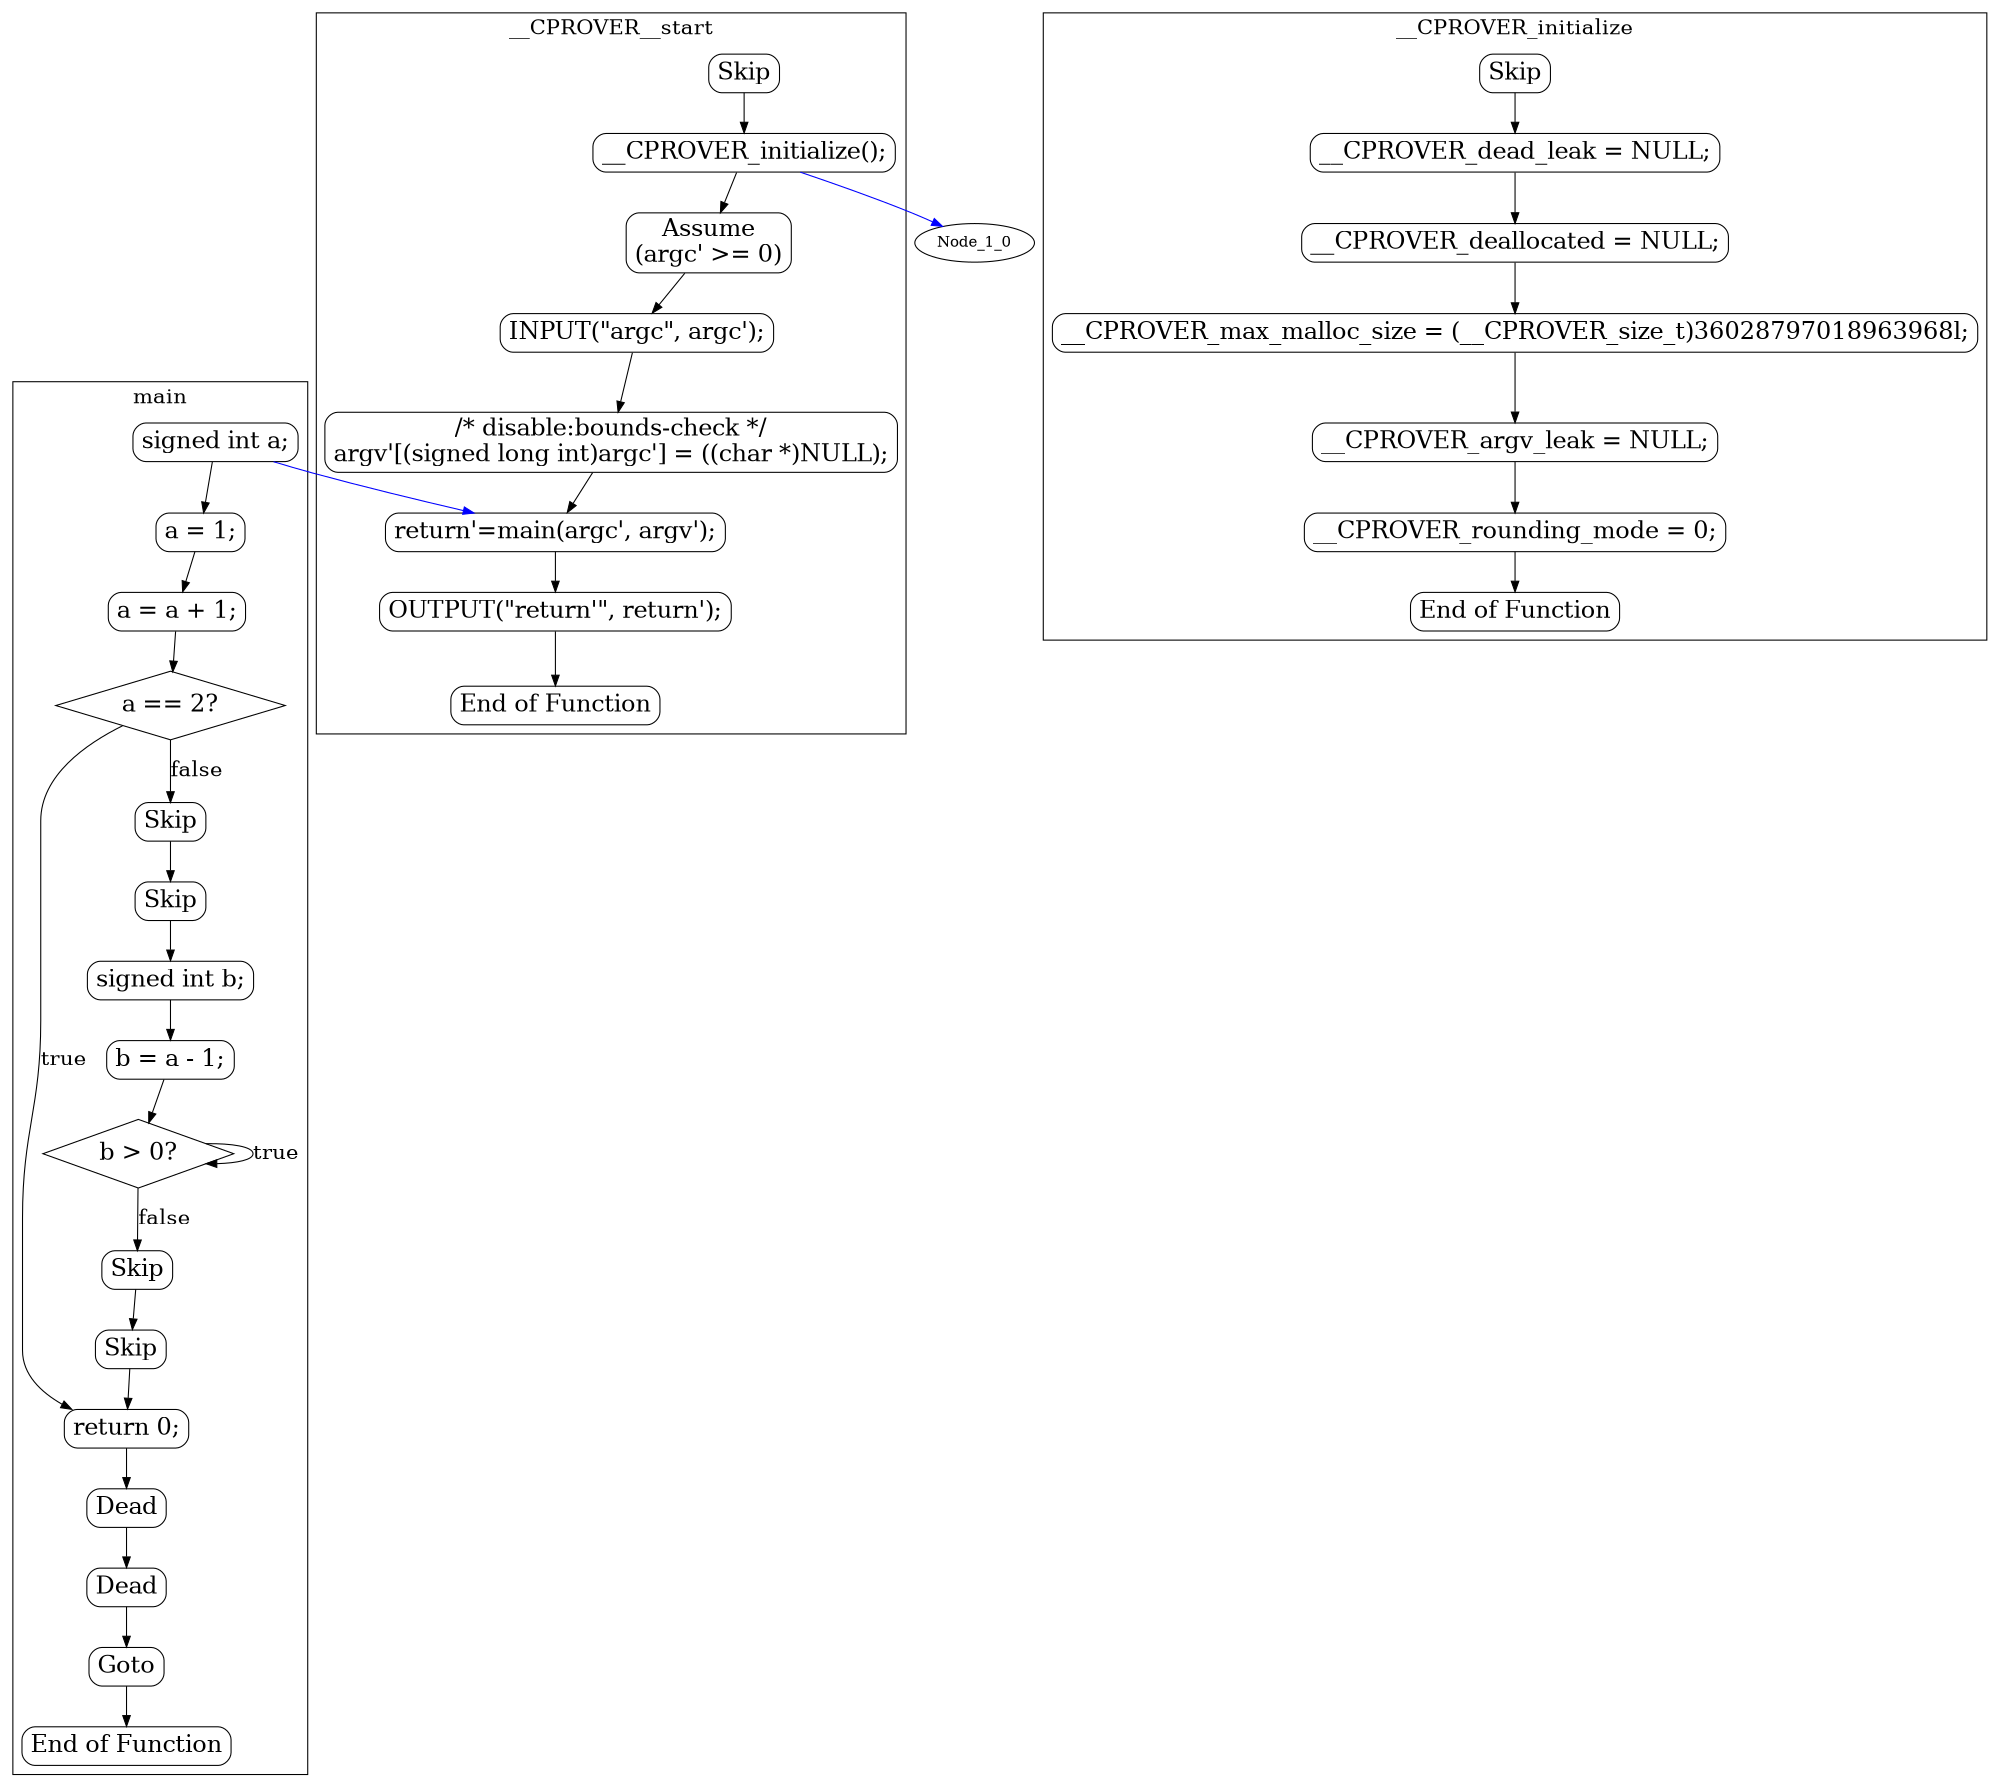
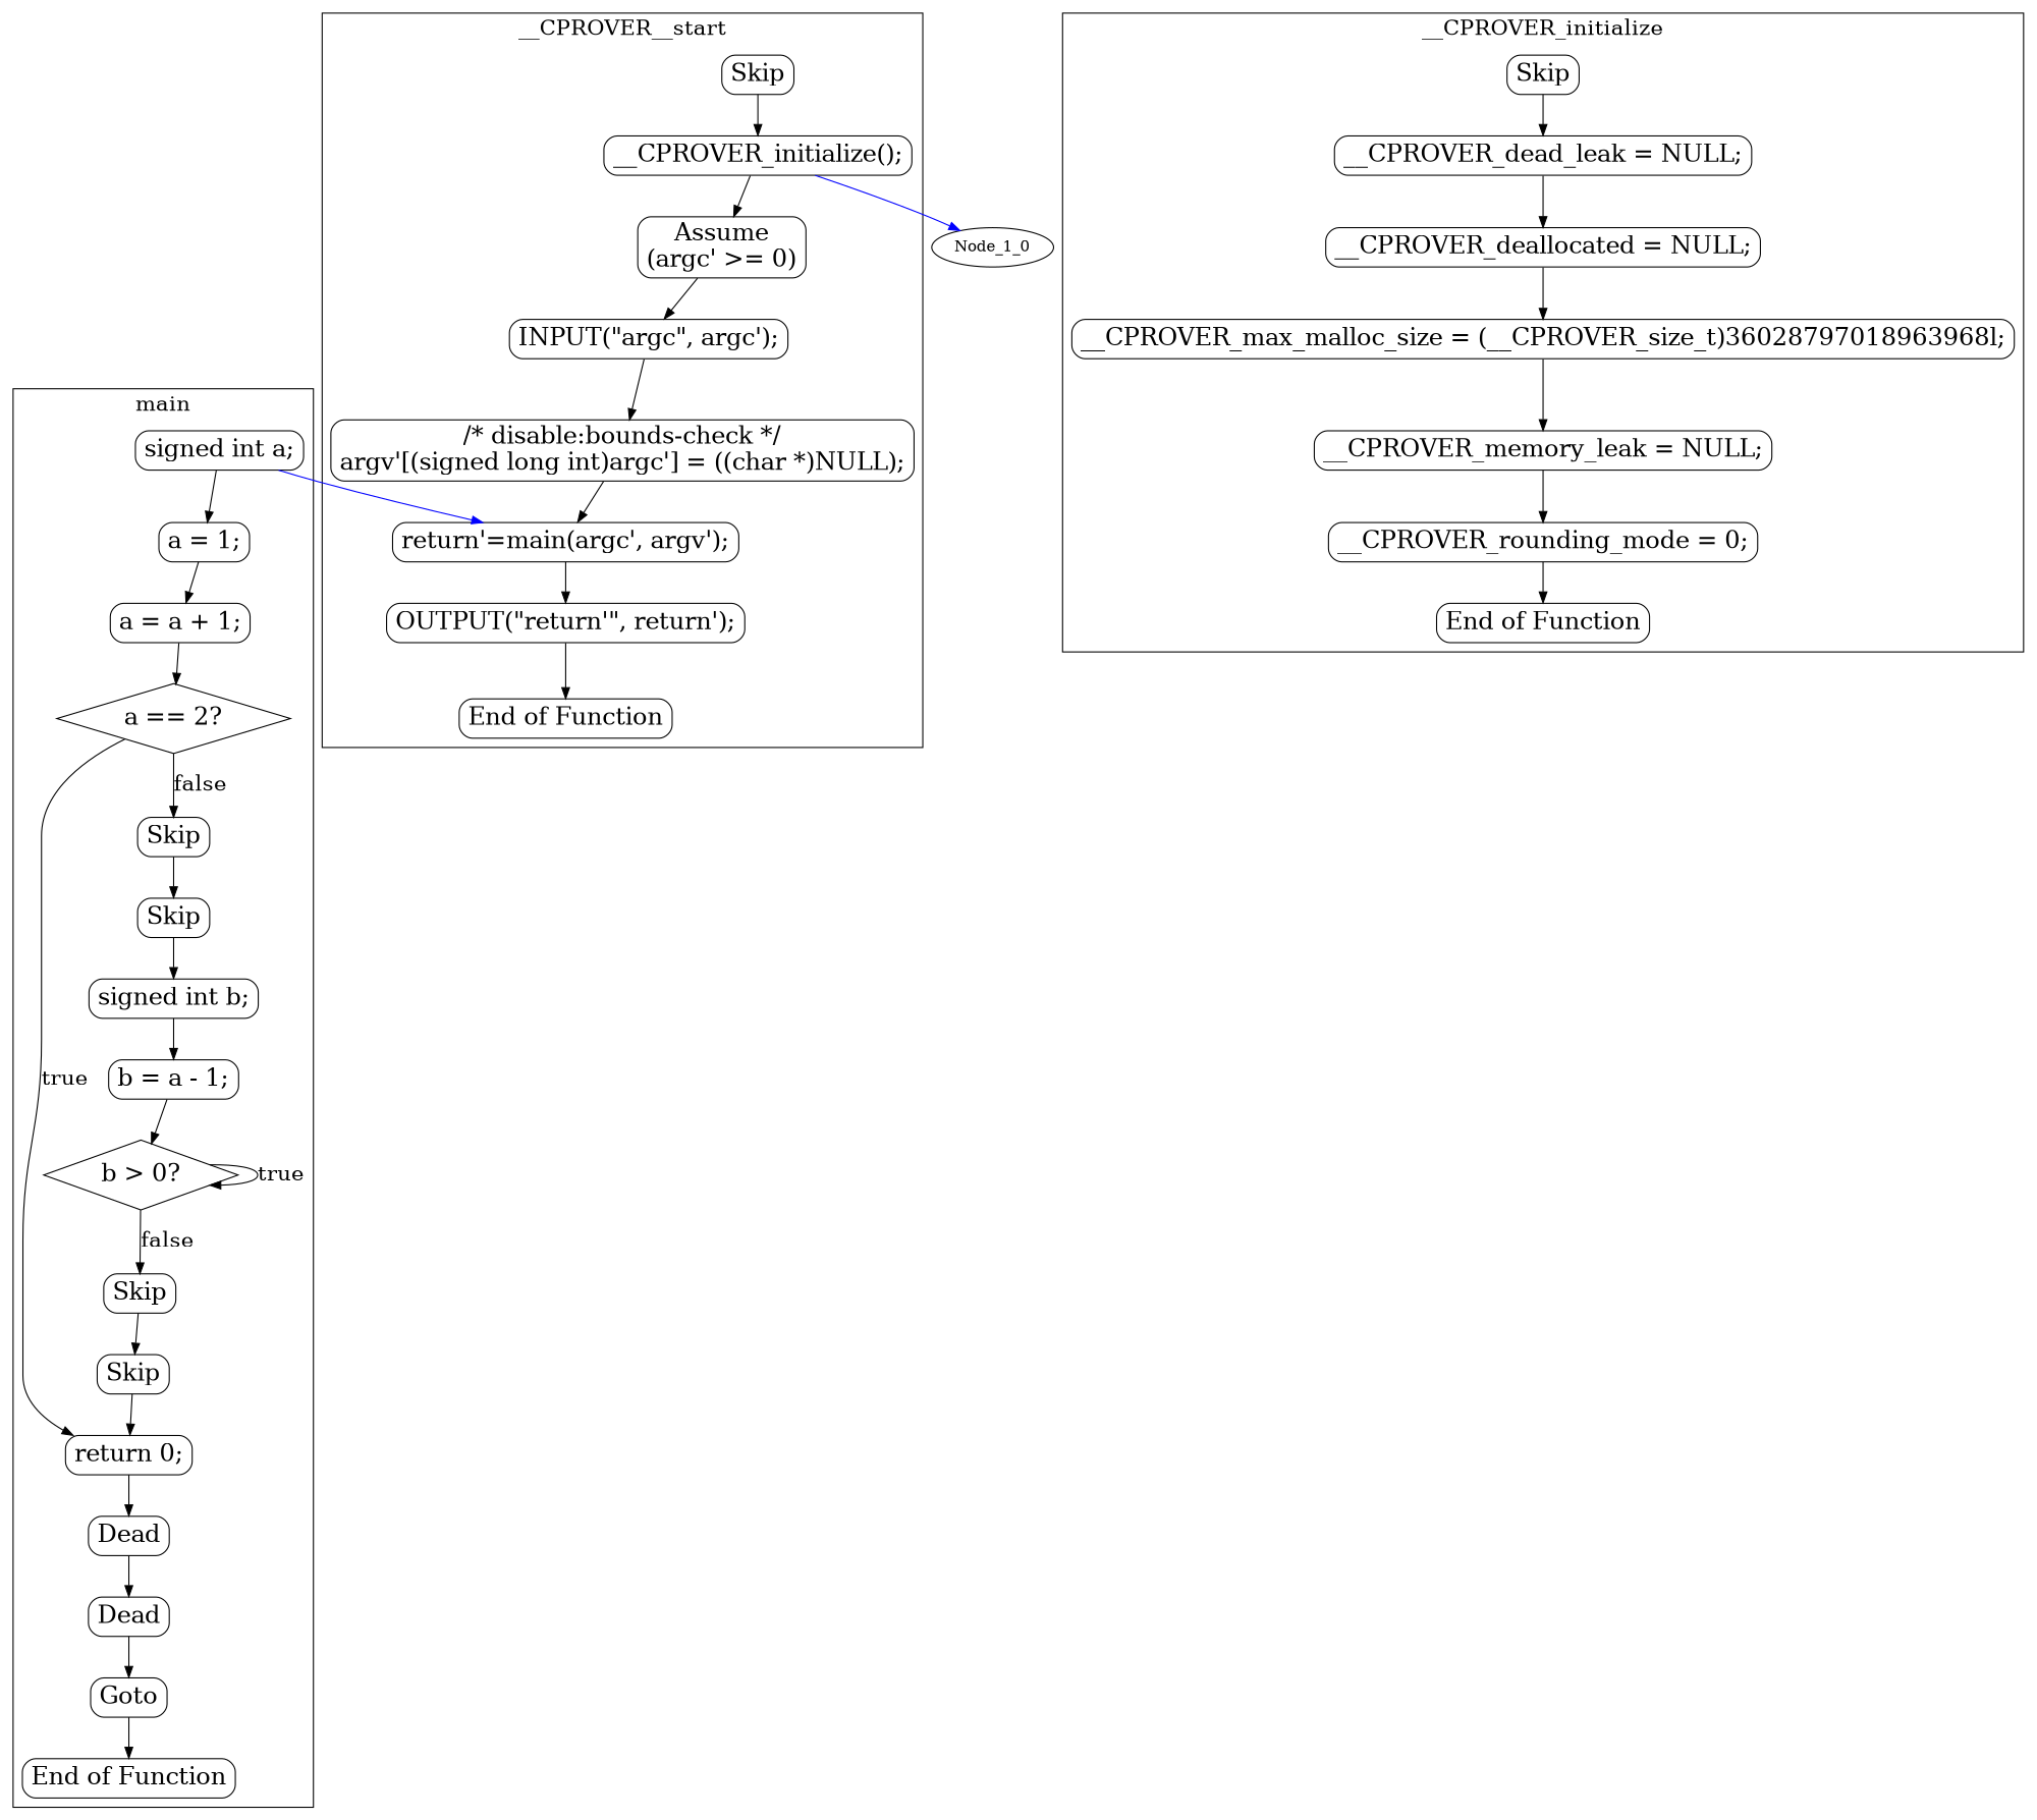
  digraph {
    color=black
    compound=true
    fontname="DejaVu Serif"
    fontsize=20
    node [fontname="DejaVu Serif" fontsize=22 shape=Mrecord]
    edge [fontname="DejaVu Serif"]
    n1 [label="signed int a;"]
    n2 [label="a = 1;"]
    n3 [label="a = a + 1;"]
    n4 [label="a == 2?" shape=diamond]
    n5 [label="return 0;"]
    n6 [label=Skip]
    n7 [label=Dead]
    n8 [label=Skip]
    n9 [label=Dead]
    n10 [label="signed int b;"]
    n11 [label=Goto]
    n12 [label="b = a - 1;"]
    n13 [label="End of Function"]
    n14 [label="b \> 0?" shape=diamond]
    n15 [label=Skip]
    n16 [label=Skip]
    n17 [label=Skip]
    n18 [label="__CPROVER_dead_leak = NULL;"]
    n19 [label="__CPROVER_deallocated = NULL;"]
    n20 [label="__CPROVER_max_malloc_size = (__CPROVER_size_t)36028797018963968l;"]
-   n21 [label="__CPROVER_argv_leak = NULL;"]
+   n21 [label="__CPROVER_memory_leak = NULL;"]
    n22 [label="__CPROVER_rounding_mode = 0;"]
    n23 [label="End of Function"]
    n24 [label=Skip]
    n25 [label="__CPROVER_initialize();"]
    n26 [label="Assume\n(argc' \>= 0)"]
    n27 [label="INPUT(\"argc\", argc');"]
    n28 [label="/* disable:bounds-check */\nargv'[(signed long int)argc'] = ((char *)NULL);"]
    n29 [label="return'=main(argc', argv');"]
    n30 [label="OUTPUT(\"return'\", return');"]
    n31 [label="End of Function"]
    Node_1_0 [fontsize="" shape=""]
    subgraph cluster_1 {
      label=main
      n1
      n2
      n3
      n4
      n5
      n6
      n7
      n8
      n9
      n10
      n11
      n12
      n13
      n14
      n15
      n16
    }
    subgraph cluster_2 {
      label=__CPROVER_initialize
      n17
      n18
      n19
      n20
      n21
      n22
      n23
    }
    subgraph cluster_3 {
      label=__CPROVER__start
      n24
      n25
      n26
      n27
      n28
      n29
      n30
      n31
    }
    n1 -> n2
    n1 -> n29 [color=blue]
    n2 -> n3
    n3 -> n4
    n4 -> n5 [fontsize=20 label=true]
    n4 -> n6 [fontsize=20 label=false]
    n5 -> n7
    n6 -> n8
    n7 -> n9
    n8 -> n10
    n9 -> n11
    n10 -> n12
    n11 -> n13
    n12 -> n14
    n14 -> n14 [fontsize=20 label=true]
    n14 -> n15 [fontsize=20 label=false]
    n15 -> n16
    n16 -> n5
    n17 -> n18
    n18 -> n19
    n19 -> n20
    n20 -> n21
    n21 -> n22
    n22 -> n23
    n24 -> n25
    n25 -> n26
    n25 -> Node_1_0 [color=blue]
    n26 -> n27
    n27 -> n28
    n28 -> n29
    n29 -> n30
    n30 -> n31
  }
